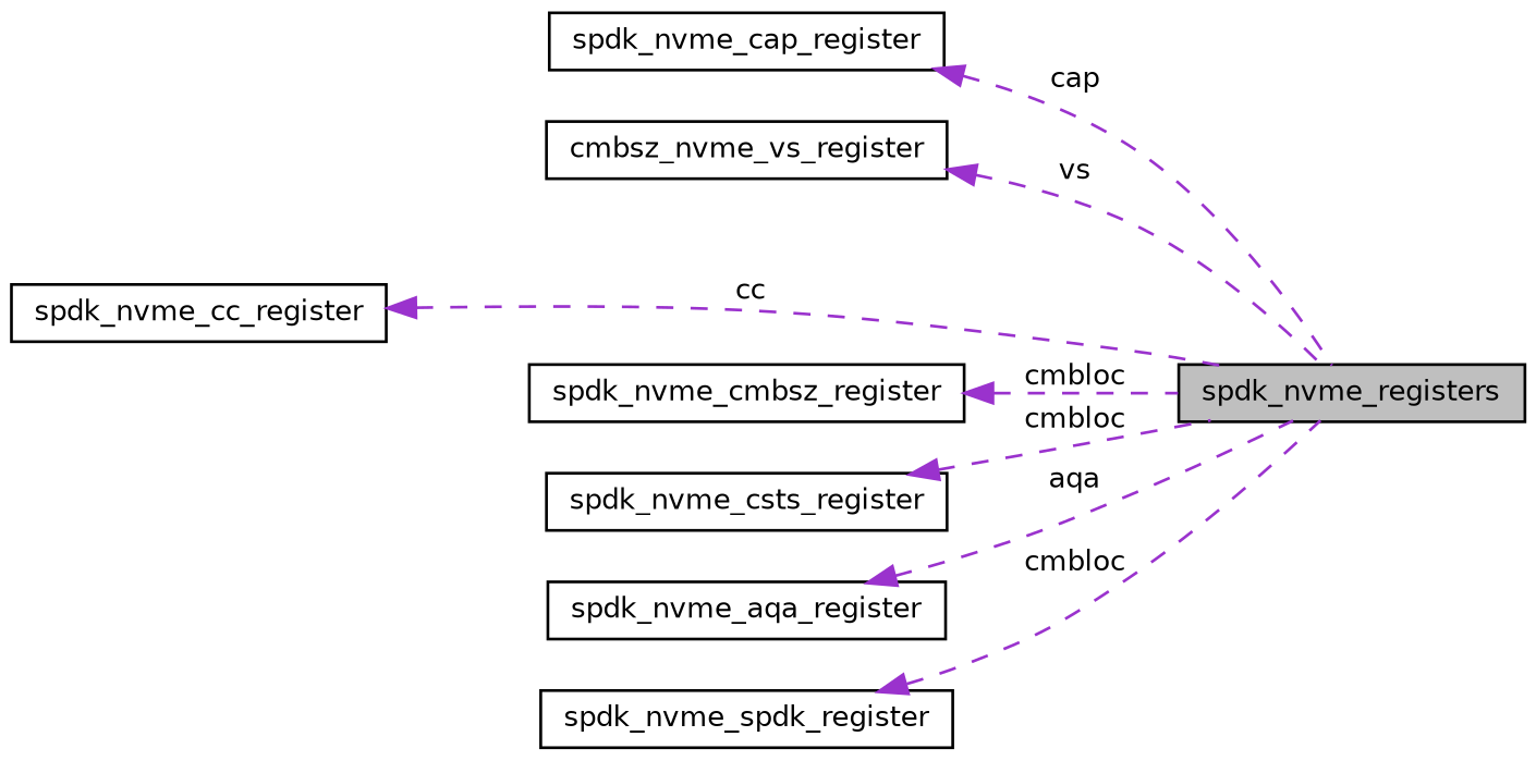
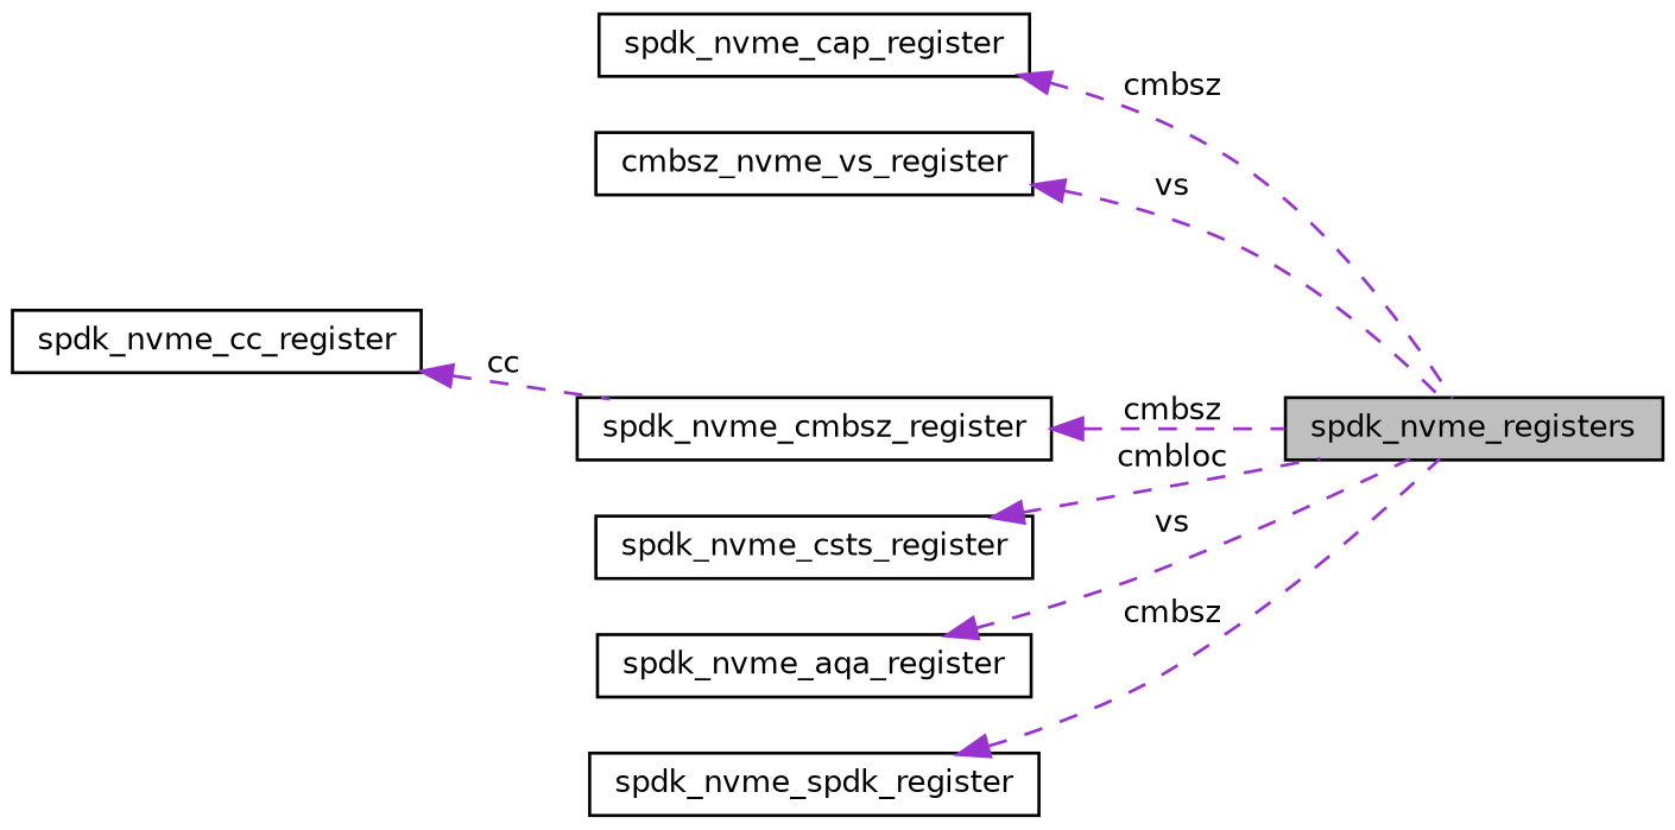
  digraph {
    rankdir=LR
    node [color=black fillcolor=white fontname=Helvetica fontsize=10 shape=record style=filled]
    edge [color=darkorchid3 dir=back fontname=Helvetica fontsize=10 labelfontname=Helvetica labelfontsize=10 style=dashed]
    n1 [fillcolor=grey75 fontcolor=black height=0.2 label=spdk_nvme_registers width=0.4]
    n2 [height=0.2 label=spdk_nvme_cap_register width=0.4]
    n3 [height=0.2 label=cmbsz_nvme_vs_register width=0.4]
    n4 [height=0.2 label=spdk_nvme_cmbsz_register width=0.4]
    n5 [height=0.2 label=spdk_nvme_csts_register width=0.4]
    n6 [height=0.2 label=spdk_nvme_cc_register width=0.4]
    n7 [height=0.2 label=spdk_nvme_aqa_register width=0.4]
    n8 [height=0.2 label=spdk_nvme_spdk_register width=0.4]
-   n2 -> n1 [label=" cap"]
+   n2 -> n1 [label=" cmbsz"]
    n3 -> n1 [label=" vs"]
-   n4 -> n1 [label=" cmbloc"]
+   n4 -> n1 [label=" cmbsz"]
    n5 -> n1 [label=" cmbloc"]
-   n6 -> n1 [label=" cc"]
-   n7 -> n1 [label=" aqa"]
-   n8 -> n1 [label=" cmbloc"]
+   n6 -> n4 [label=" cc"]
+   n7 -> n1 [label=" vs"]
+   n8 -> n1 [label=" cmbsz"]
  }
